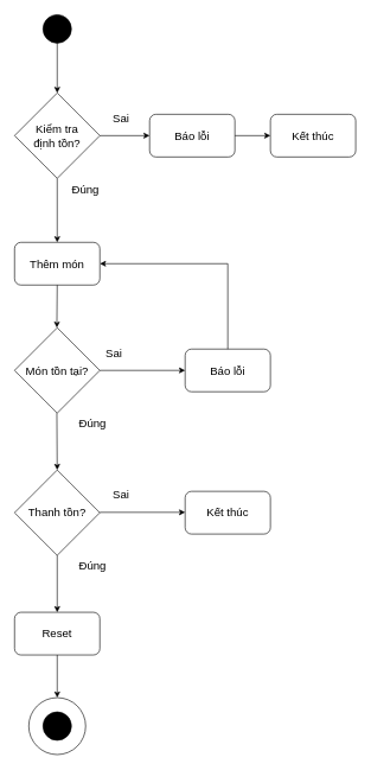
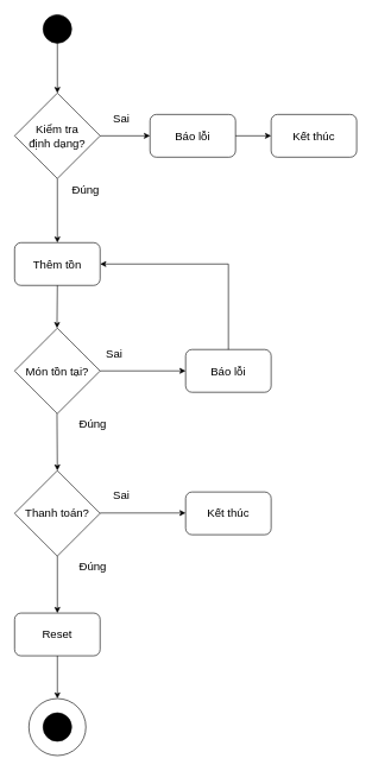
  <mxCell id="0" />
  <mxCell id="1" parent="0" />
  <mxCell id="2" value="" style="endArrow=classic;html=1;rounded=0;exitX=0.5;exitY=1;exitDx=0;exitDy=0;entryX=0.5;entryY=0;entryDx=0;entryDy=0;" edge="1" parent="1"><mxGeometry width="50" height="50" relative="1" as="geometry"><mxPoint x="80" y="60" as="sourcePoint" /><mxPoint x="80" y="130" as="targetPoint" /></mxGeometry></mxCell>
  <mxCell id="3" value="" style="ellipse;whiteSpace=wrap;html=1;aspect=fixed;fillColor=#000000;fillStyle=auto;" vertex="1" parent="1"><mxGeometry x="60" width="40" height="40" as="geometry" y="20" /></mxCell>
  <mxCell id="4" value="Kết thúc" style="rounded=1;whiteSpace=wrap;html=1;fontSize=16;" vertex="1" parent="1"><mxGeometry x="380" y="160" width="120" height="60" as="geometry" /></mxCell>
  <mxCell id="5" value="Báo lỗi" style="rounded=1;whiteSpace=wrap;html=1;fontSize=16;" vertex="1" parent="1"><mxGeometry x="210" y="160" width="120" height="60" as="geometry" /></mxCell>
  <mxCell id="6" value="" style="endArrow=classic;html=1;rounded=0;exitX=1;exitY=0.5;exitDx=0;exitDy=0;entryX=0;entryY=0.5;entryDx=0;entryDy=0;" edge="1" parent="1" source="5" target="4"><mxGeometry width="50" height="50" relative="1" as="geometry"><mxPoint x="60" y="200" as="sourcePoint" /><mxPoint x="110" y="150" as="targetPoint" /></mxGeometry></mxCell>
- <mxCell id="7" value="Kiểm tra&lt;br style=&quot;font-size: 16px;&quot;&gt;định tồn?" style="rhombus;whiteSpace=wrap;html=1;fontSize=16;" vertex="1" parent="1"><mxGeometry x="20" y="130" width="120" height="120" as="geometry" /></mxCell>
+ <mxCell id="7" value="Kiểm tra&lt;br style=&quot;font-size: 16px;&quot;&gt;định dạng?" style="rhombus;whiteSpace=wrap;html=1;fontSize=16;" vertex="1" parent="1"><mxGeometry x="20" y="130" width="120" height="120" as="geometry" /></mxCell>
  <mxCell id="8" value="" style="endArrow=classic;html=1;rounded=0;exitX=1;exitY=0.5;exitDx=0;exitDy=0;entryX=0;entryY=0.5;entryDx=0;entryDy=0;" edge="1" parent="1" source="7" target="5"><mxGeometry width="50" height="50" relative="1" as="geometry"><mxPoint x="60" y="360" as="sourcePoint" /><mxPoint x="110" y="310" as="targetPoint" /></mxGeometry></mxCell>
  <mxCell id="9" value="Sai" style="text;html=1;strokeColor=none;fillColor=none;align=center;verticalAlign=middle;whiteSpace=wrap;rounded=0;fontSize=16;" vertex="1" parent="1"><mxGeometry x="140" y="150" width="60" height="30" as="geometry" /></mxCell>
  <mxCell id="10" value="" style="endArrow=classic;html=1;rounded=0;exitX=0.5;exitY=1;exitDx=0;exitDy=0;" edge="1" parent="1" source="7"><mxGeometry width="50" height="50" relative="1" as="geometry"><mxPoint x="100" y="290" as="sourcePoint" /><mxPoint x="80" y="340" as="targetPoint" /></mxGeometry></mxCell>
- <mxCell id="11" value="Thêm món" style="rounded=1;whiteSpace=wrap;html=1;fontSize=16;" vertex="1" parent="1"><mxGeometry x="20" y="340" width="120" height="60" as="geometry" /></mxCell>
+ <mxCell id="11" value="Thêm tồn" style="rounded=1;whiteSpace=wrap;html=1;fontSize=16;" vertex="1" parent="1"><mxGeometry x="20" y="340" width="120" height="60" as="geometry" /></mxCell>
  <mxCell id="12" value="" style="endArrow=classic;html=1;rounded=0;entryX=0.5;entryY=0;entryDx=0;entryDy=0;" edge="1" parent="1"><mxGeometry width="50" height="50" relative="1" as="geometry"><mxPoint x="80" y="400" as="sourcePoint" /><mxPoint x="79.5" y="460" as="targetPoint" /></mxGeometry></mxCell>
  <mxCell id="13" value="Món tồn tại?" style="rhombus;whiteSpace=wrap;html=1;fontSize=16;" vertex="1" parent="1"><mxGeometry x="20" y="460" width="120" height="120" as="geometry" /></mxCell>
  <mxCell id="14" value="" style="endArrow=classic;html=1;rounded=0;exitX=0.5;exitY=1;exitDx=0;exitDy=0;" edge="1" parent="1"><mxGeometry width="50" height="50" relative="1" as="geometry"><mxPoint x="79.5" y="580" as="sourcePoint" /><mxPoint x="80" y="660" as="targetPoint" /></mxGeometry></mxCell>
- <mxCell id="15" value="Thanh tồn?" style="rhombus;whiteSpace=wrap;html=1;fontSize=16;" vertex="1" parent="1"><mxGeometry x="20" y="660" width="120" height="120" as="geometry" /></mxCell>
+ <mxCell id="15" value="Thanh toán?" style="rhombus;whiteSpace=wrap;html=1;fontSize=16;" vertex="1" parent="1"><mxGeometry x="20" y="660" width="120" height="120" as="geometry" /></mxCell>
  <mxCell id="16" value="" style="endArrow=classic;html=1;rounded=0;exitX=1;exitY=0.5;exitDx=0;exitDy=0;" edge="1" parent="1" source="13"><mxGeometry width="50" height="50" relative="1" as="geometry"><mxPoint x="90" y="260" as="sourcePoint" /><mxPoint x="260" y="520" as="targetPoint" /></mxGeometry></mxCell>
  <mxCell id="17" value="Báo lỗi" style="rounded=1;whiteSpace=wrap;html=1;fontSize=16;" vertex="1" parent="1"><mxGeometry x="260" y="490" width="120" height="60" as="geometry" /></mxCell>
  <mxCell id="18" value="" style="endArrow=none;html=1;rounded=0;exitX=0.5;exitY=0;exitDx=0;exitDy=0;" edge="1" parent="1" source="17"><mxGeometry width="50" height="50" relative="1" as="geometry"><mxPoint x="60" y="480" as="sourcePoint" /><mxPoint x="320" y="370" as="targetPoint" /></mxGeometry></mxCell>
  <mxCell id="19" value="" style="endArrow=classic;html=1;rounded=0;entryX=1;entryY=0.5;entryDx=0;entryDy=0;" edge="1" parent="1" target="11"><mxGeometry width="50" height="50" relative="1" as="geometry"><mxPoint x="320" y="370" as="sourcePoint" /><mxPoint x="110" y="430" as="targetPoint" /></mxGeometry></mxCell>
  <mxCell id="20" value="Đúng" style="text;html=1;strokeColor=none;fillColor=none;align=center;verticalAlign=middle;whiteSpace=wrap;rounded=0;fontSize=16;" vertex="1" parent="1"><mxGeometry x="100" y="580" width="60" height="30" as="geometry" /></mxCell>
  <mxCell id="21" value="Đúng" style="text;html=1;strokeColor=none;fillColor=none;align=center;verticalAlign=middle;whiteSpace=wrap;rounded=0;fontSize=16;" vertex="1" parent="1"><mxGeometry x="90" y="250" width="60" height="30" as="geometry" /></mxCell>
  <mxCell id="22" value="Sai" style="text;html=1;strokeColor=none;fillColor=none;align=center;verticalAlign=middle;whiteSpace=wrap;rounded=0;fontSize=16;" vertex="1" parent="1"><mxGeometry x="130" y="480" width="60" height="30" as="geometry" /></mxCell>
  <mxCell id="23" value="" style="endArrow=classic;html=1;rounded=0;exitX=1;exitY=0.5;exitDx=0;exitDy=0;" edge="1" parent="1"><mxGeometry width="50" height="50" relative="1" as="geometry"><mxPoint x="140" y="719.5" as="sourcePoint" /><mxPoint x="260" y="719.5" as="targetPoint" /></mxGeometry></mxCell>
  <mxCell id="24" value="Kết thúc" style="rounded=1;whiteSpace=wrap;html=1;fontSize=16;" vertex="1" parent="1"><mxGeometry x="260" y="690" width="120" height="60" as="geometry" /></mxCell>
  <mxCell id="25" value="" style="endArrow=classic;html=1;rounded=0;exitX=0.5;exitY=1;exitDx=0;exitDy=0;" edge="1" parent="1" source="15"><mxGeometry width="50" height="50" relative="1" as="geometry"><mxPoint x="60" y="880" as="sourcePoint" /><mxPoint x="80" y="860" as="targetPoint" /></mxGeometry></mxCell>
  <mxCell id="26" value="Reset" style="rounded=1;whiteSpace=wrap;html=1;fontSize=16;" vertex="1" parent="1"><mxGeometry x="20" y="860" width="120" height="60" as="geometry" /></mxCell>
  <mxCell id="27" value="Đúng" style="text;html=1;strokeColor=none;fillColor=none;align=center;verticalAlign=middle;whiteSpace=wrap;rounded=0;fontSize=16;" vertex="1" parent="1"><mxGeometry x="100" y="780" width="60" height="30" as="geometry" /></mxCell>
  <mxCell id="28" value="" style="endArrow=classic;html=1;rounded=0;exitX=0.5;exitY=1;exitDx=0;exitDy=0;" edge="1" parent="1" source="26"><mxGeometry width="50" height="50" relative="1" as="geometry"><mxPoint x="60" y="880" as="sourcePoint" /><mxPoint x="80" y="980" as="targetPoint" /></mxGeometry></mxCell>
  <mxCell id="29" value="" style="ellipse;whiteSpace=wrap;html=1;aspect=fixed;" vertex="1" parent="1"><mxGeometry x="40" y="980" width="80" height="80" as="geometry" /></mxCell>
  <mxCell id="30" value="" style="ellipse;whiteSpace=wrap;html=1;aspect=fixed;fillColor=#000000;fillStyle=auto;" vertex="1" parent="1"><mxGeometry x="60" y="1000" width="40" height="40" as="geometry" /></mxCell>
  <mxCell id="31" value="Sai" style="text;html=1;strokeColor=none;fillColor=none;align=center;verticalAlign=middle;whiteSpace=wrap;rounded=0;fontSize=16;" vertex="1" parent="1"><mxGeometry x="140" y="680" width="60" height="30" as="geometry" /></mxCell>
